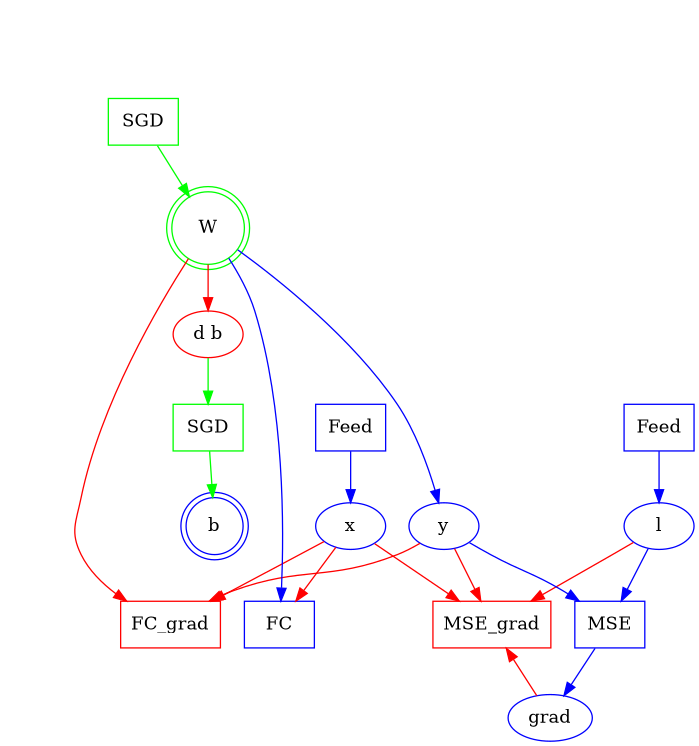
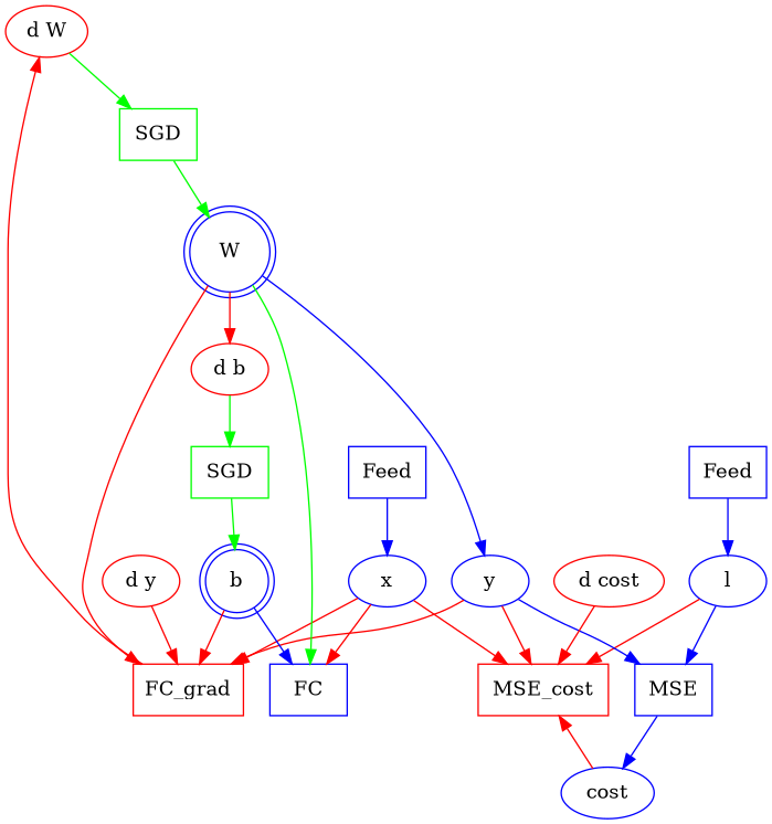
  digraph {
    node [color=blue shape=box]
    edge [color=red]
    n1 [label=MSE]
-   n2 [color=red label=MSE_grad]
+   n2 [color=red label=MSE_cost]
    n3 [label=FC]
    n4 [color=red label=FC_grad]
-   n5 [label=grad shape=oval]
+   n5 [label=cost shape=oval]
+   n6 [color=red label="d W" shape=oval]
    n7 [label=Feed]
    n8 [label=x shape=oval]
    n9 [label=Feed]
    n10 [label=l shape=oval]
    n11 [label=y shape=oval]
-   n12 [color=green label=W shape=doublecircle]
+   n12 [label=W shape=doublecircle]
    n13 [color=red label="d b" shape=oval]
    n14 [label=b shape=doublecircle]
+   n15 [color=red label="d y" shape=oval]
    n16 [color=green label=SGD]
    n17 [color=green label=SGD]
+   n18 [color=red label="d cost" shape=oval]
    subgraph cluster_1 {
      style=invis
      n1
      n2
    }
    subgraph cluster_2 {
      style=invis
      n3
      n4
    }
    n1 -> n5 [color=blue]
+   n4 -> n6
    n5 -> n2
+   n6 -> n17 [color=green]
    n7 -> n8 [color=blue]
    n8 -> n2
    n8 -> n3
    n8 -> n4
    n9 -> n10 [color=blue]
    n10 -> n1 [color=blue]
    n10 -> n2
    n11 -> n1 [color=blue]
    n11 -> n2
    n11 -> n4
-   n12 -> n3 [color=blue]
+   n12 -> n3 [color=green]
    n12 -> n4
    n12 -> n11 [color=blue]
    n12 -> n13
    n13 -> n16 [color=green]
+   n14 -> n3 [color=blue]
+   n14 -> n4
+   n15 -> n4
    n16 -> n14 [color=green]
    n17 -> n12 [color=green]
+   n18 -> n2
  }
